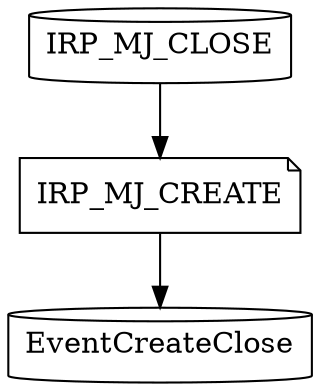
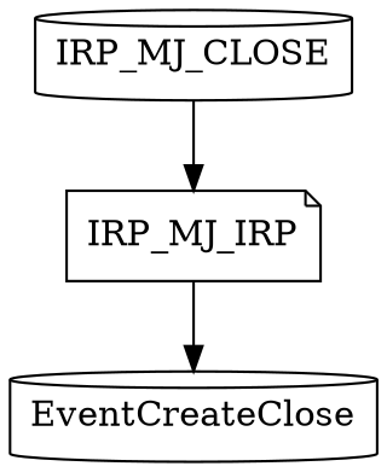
  digraph {
    compound=true
    node [shape=cylinder]
    n1 [label=IRP_MJ_CLOSE]
-   n2 [label=IRP_MJ_CREATE shape=note]
+   n2 [label=IRP_MJ_IRP shape=note]
    n3 [label=EventCreateClose]
    n1 -> n2
    n2 -> n3
  }
